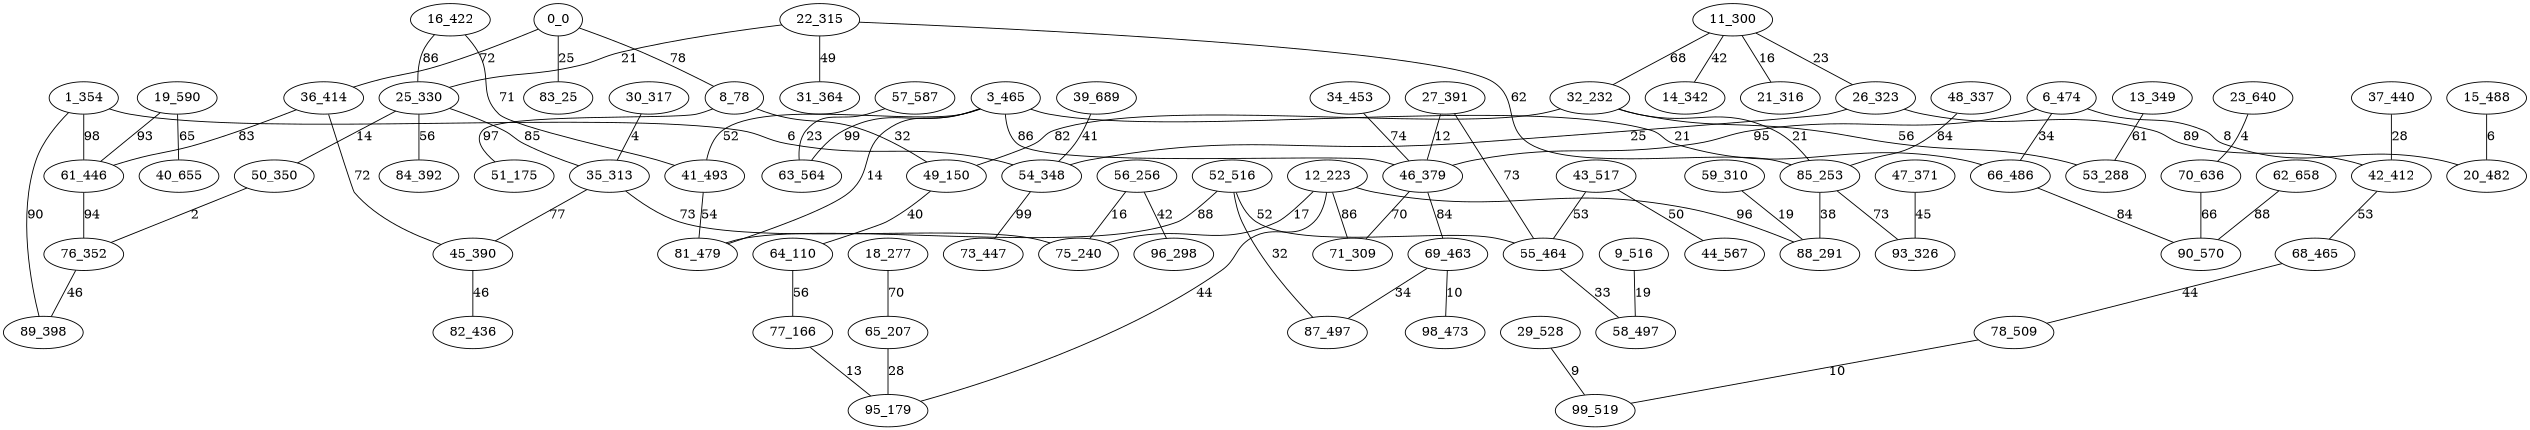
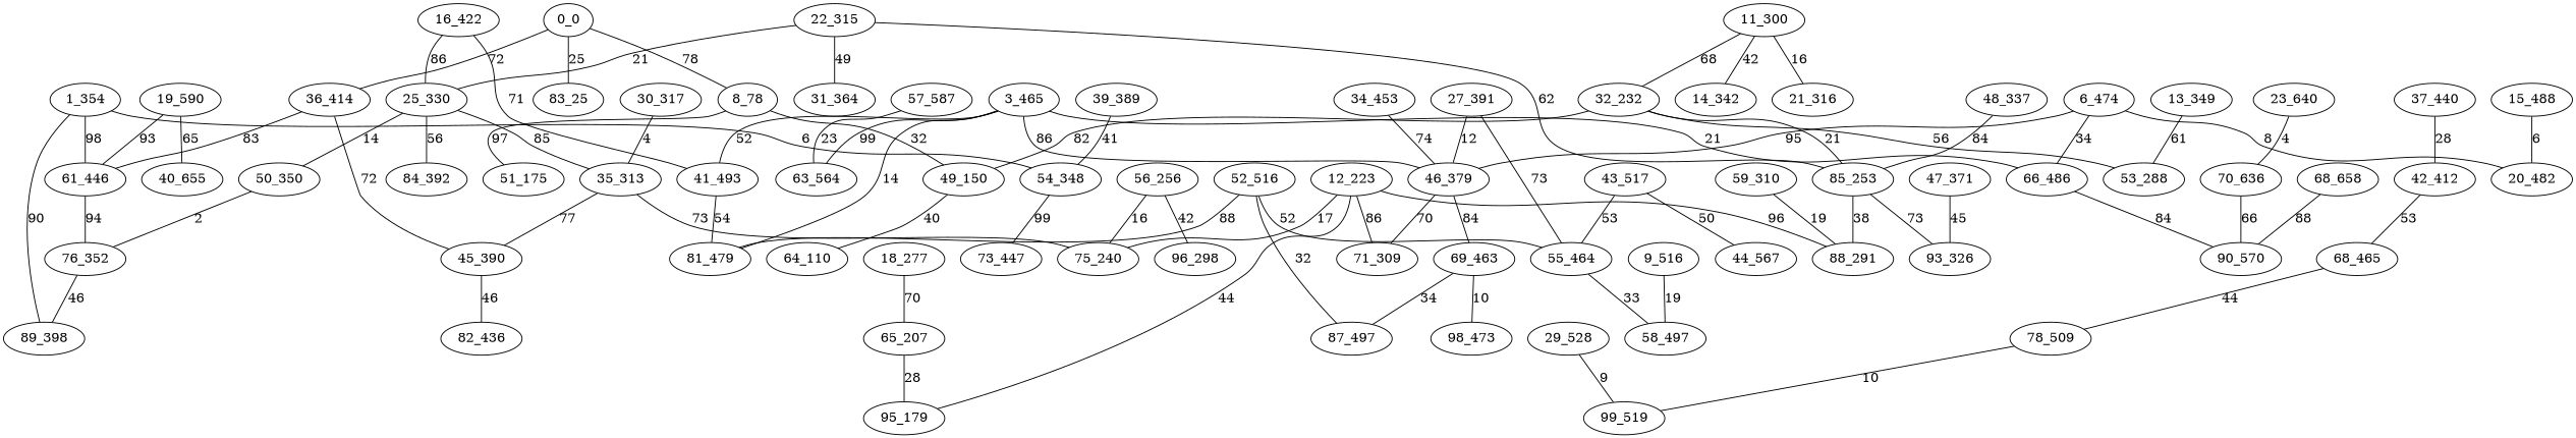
  graph {
    n1 [label="0_0"]
    n2 [label="8_78"]
    n3 [label="83_25"]
    n4 [label="36_414"]
    n5 [label="51_175"]
    n6 [label="49_150"]
    n7 [label="1_354"]
    n8 [label="54_348"]
    n9 [label="61_446"]
    n10 [label="89_398"]
    n11 [label="73_447"]
    n12 [label="76_352"]
    n13 [label="3_465"]
    n14 [label="41_493"]
    n15 [label="46_379"]
    n16 [label="63_564"]
    n17 [label="66_486"]
    n18 [label="81_479"]
    n19 [label="71_309"]
    n20 [label="69_463"]
    n21 [label="90_570"]
    n22 [label="6_474"]
    n23 [label="20_482"]
    n24 [label="64_110"]
-   n25 [label="77_166"]
    n26 [label="9_516"]
    n27 [label="58_497"]
    n28 [label="11_300"]
    n29 [label="14_342"]
    n30 [label="21_316"]
-   n31 [label="26_323"]
    n32 [label="32_232"]
    n33 [label="42_412"]
    n34 [label="53_288"]
    n35 [label="85_253"]
    n36 [label="12_223"]
    n37 [label="75_240"]
    n38 [label="88_291"]
    n39 [label="95_179"]
    n40 [label="13_349"]
    n41 [label="45_390"]
    n42 [label="15_488"]
    n43 [label="16_422"]
    n44 [label="25_330"]
    n45 [label="35_313"]
    n46 [label="50_350"]
    n47 [label="84_392"]
    n48 [label="18_277"]
    n49 [label="65_207"]
    n50 [label="19_590"]
    n51 [label="40_655"]
    n52 [label="22_315"]
    n53 [label="31_364"]
    n54 [label="93_326"]
    n55 [label="23_640"]
    n56 [label="70_636"]
    n57 [label="68_465"]
    n58 [label="27_391"]
    n59 [label="55_464"]
    n60 [label="29_528"]
    n61 [label="99_519"]
    n62 [label="34_453"]
    n63 [label="30_317"]
    n64 [label="82_436"]
    n65 [label="37_440"]
-   n66 [label="39_689"]
+   n66 [label="39_389"]
    n67 [label="78_509"]
    n68 [label="43_517"]
    n69 [label="44_567"]
    n70 [label="87_497"]
    n71 [label="98_473"]
    n72 [label="47_371"]
    n73 [label="48_337"]
    n74 [label="52_516"]
    n75 [label="56_256"]
    n76 [label="96_298"]
    n77 [label="57_587"]
    n78 [label="59_310"]
-   n79 [label="62_658"]
+   n79 [label="68_658"]
    n1 -- n2 [label=78]
    n1 -- n3 [label=25]
    n1 -- n4 [label=72]
    n2 -- n5 [label=97]
    n2 -- n6 [label=32]
    n4 -- n9 [label=83]
    n4 -- n41 [label=72]
    n6 -- n24 [label=40]
    n7 -- n8 [label=6]
    n7 -- n9 [label=98]
    n7 -- n10 [label=90]
    n8 -- n11 [label=99]
    n9 -- n12 [label=94]
    n12 -- n10 [label=46]
    n13 -- n14 [label=52]
    n13 -- n15 [label=86]
    n13 -- n16 [label=99]
    n13 -- n17 [label=21]
    n13 -- n18 [label=14]
    n14 -- n18 [label=54]
    n15 -- n19 [label=70]
    n15 -- n20 [label=84]
    n17 -- n21 [label=84]
    n20 -- n70 [label=34]
    n20 -- n71 [label=10]
    n22 -- n15 [label=95]
    n22 -- n17 [label=34]
    n22 -- n23 [label=8]
-   n24 -- n25 [label=56]
-   n25 -- n39 [label=13]
    n26 -- n27 [label=19]
    n28 -- n29 [label=42]
    n28 -- n30 [label=16]
-   n28 -- n31 [label=23]
    n28 -- n32 [label=68]
-   n31 -- n8 [label=25]
-   n31 -- n33 [label=89]
    n32 -- n6 [label=82]
    n32 -- n34 [label=56]
    n32 -- n35 [label=21]
    n33 -- n57 [label=53]
    n35 -- n38 [label=38]
    n35 -- n54 [label=73]
    n36 -- n19 [label=86]
    n36 -- n37 [label=17]
    n36 -- n38 [label=96]
    n36 -- n39 [label=44]
    n40 -- n34 [label=61]
    n41 -- n64 [label=46]
    n42 -- n23 [label=6]
    n43 -- n14 [label=71]
    n43 -- n44 [label=86]
    n44 -- n45 [label=85]
    n44 -- n46 [label=14]
    n44 -- n47 [label=56]
    n45 -- n37 [label=73]
    n45 -- n41 [label=77]
    n46 -- n12 [label=2]
    n48 -- n49 [label=70]
    n49 -- n39 [label=28]
    n50 -- n9 [label=93]
    n50 -- n51 [label=65]
    n52 -- n35 [label=62]
    n52 -- n44 [label=21]
    n52 -- n53 [label=49]
    n55 -- n56 [label=4]
    n56 -- n21 [label=66]
    n57 -- n67 [label=44]
    n58 -- n15 [label=12]
    n58 -- n59 [label=73]
    n59 -- n27 [label=33]
    n60 -- n61 [label=9]
    n62 -- n15 [label=74]
    n63 -- n45 [label=4]
    n65 -- n33 [label=28]
    n66 -- n8 [label=41]
    n67 -- n61 [label=10]
    n68 -- n59 [label=53]
    n68 -- n69 [label=50]
    n72 -- n54 [label=45]
    n73 -- n35 [label=84]
    n74 -- n18 [label=88]
    n74 -- n59 [label=52]
    n74 -- n70 [label=32]
    n75 -- n37 [label=16]
    n75 -- n76 [label=42]
    n77 -- n16 [label=23]
    n78 -- n38 [label=19]
    n79 -- n21 [label=88]
  }
